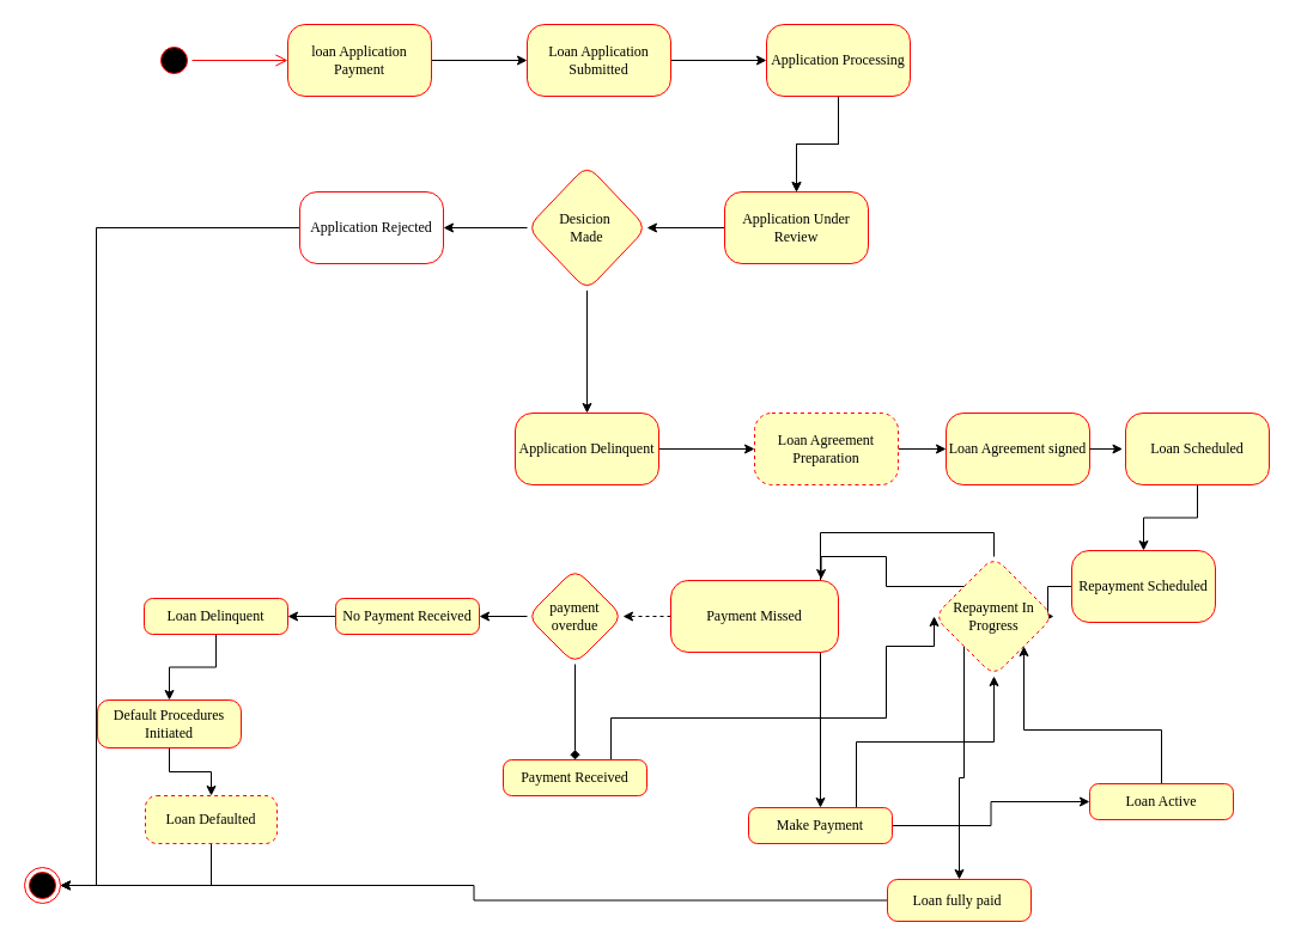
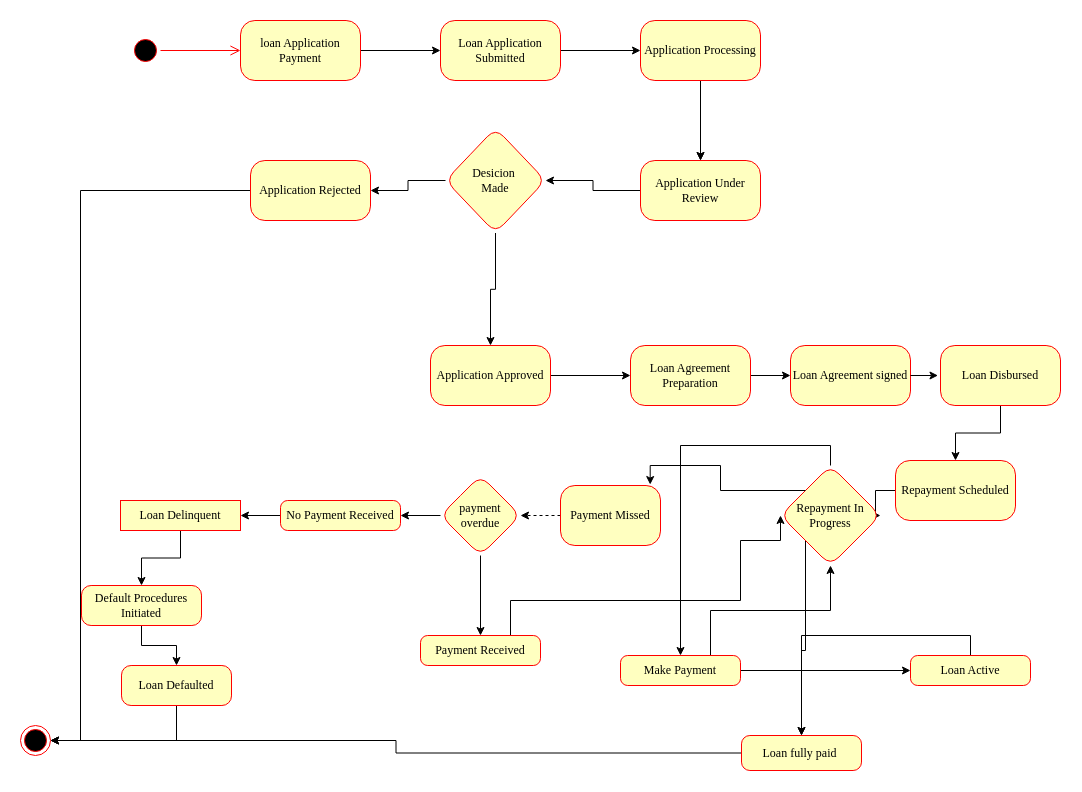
  <mxCell id="0" />
  <mxCell id="1" parent="0" />
  <mxCell id="2" value="" style="ellipse;html=1;shape=startState;fillColor=#000000;strokeColor=#ff0000;rounded=1;shadow=0;comic=0;labelBackgroundColor=none;fontFamily=Verdana;fontSize=12;fontColor=#000000;align=center;direction=south;" parent="1" vertex="1"><mxGeometry x="130" y="35" width="30" height="30" as="geometry" /></mxCell>
  <mxCell id="3" value="" style="edgeStyle=orthogonalEdgeStyle;rounded=0;orthogonalLoop=1;jettySize=auto;html=1;" edge="1" parent="1" source="4" target="7"><mxGeometry relative="1" as="geometry" /></mxCell>
  <mxCell id="4" value="loan Application Payment" style="rounded=1;whiteSpace=wrap;html=1;arcSize=24;fillColor=#ffffc0;strokeColor=#ff0000;shadow=0;comic=0;labelBackgroundColor=none;fontFamily=Verdana;fontSize=12;fontColor=#000000;align=center;" parent="1" vertex="1"><mxGeometry x="240" y="20" width="120" height="60" as="geometry" /></mxCell>
  <mxCell id="5" style="edgeStyle=orthogonalEdgeStyle;html=1;labelBackgroundColor=none;endArrow=open;endSize=8;strokeColor=#ff0000;fontFamily=Verdana;fontSize=12;align=left;" parent="1" source="2" target="4" edge="1"><mxGeometry relative="1" as="geometry" /></mxCell>
  <mxCell id="6" value="" style="edgeStyle=orthogonalEdgeStyle;rounded=0;orthogonalLoop=1;jettySize=auto;html=1;" edge="1" parent="1" source="7" target="10"><mxGeometry relative="1" as="geometry" /></mxCell>
  <mxCell id="7" value="Loan Application Submitted" style="whiteSpace=wrap;html=1;fontFamily=Verdana;fillColor=#ffffc0;strokeColor=#ff0000;fontColor=#000000;rounded=1;arcSize=24;shadow=0;comic=0;labelBackgroundColor=none;" vertex="1" parent="1"><mxGeometry x="440" y="20" width="120" height="60" as="geometry" /></mxCell>
  <mxCell id="8" value="" style="edgeStyle=orthogonalEdgeStyle;rounded=0;orthogonalLoop=1;jettySize=auto;html=1;" edge="1" parent="1" source="10" target="12"><mxGeometry relative="1" as="geometry" /></mxCell>
  <mxCell id="9" value="" style="edgeStyle=orthogonalEdgeStyle;rounded=0;orthogonalLoop=1;jettySize=auto;html=1;" edge="1" parent="1" source="10" target="12"><mxGeometry relative="1" as="geometry" /></mxCell>
  <mxCell id="10" value="Application Processing" style="whiteSpace=wrap;html=1;fontFamily=Verdana;fillColor=#ffffc0;strokeColor=#ff0000;fontColor=#000000;rounded=1;arcSize=24;shadow=0;comic=0;labelBackgroundColor=none;" vertex="1" parent="1"><mxGeometry x="640" y="20" width="120" height="60" as="geometry" /></mxCell>
  <mxCell id="11" value="" style="edgeStyle=orthogonalEdgeStyle;rounded=0;orthogonalLoop=1;jettySize=auto;html=1;" edge="1" parent="1" source="12" target="16"><mxGeometry relative="1" as="geometry" /></mxCell>
- <mxCell id="12" value="Application Under Review" style="whiteSpace=wrap;html=1;fontFamily=Verdana;fillColor=#ffffc0;strokeColor=#ff0000;fontColor=#000000;rounded=1;arcSize=24;shadow=0;comic=0;labelBackgroundColor=none;" vertex="1" parent="1"><mxGeometry x="605" y="160" width="120" height="60" as="geometry" /></mxCell>
+ <mxCell id="12" value="Application Under Review" style="whiteSpace=wrap;html=1;fontFamily=Verdana;fillColor=#ffffc0;strokeColor=#ff0000;fontColor=#000000;rounded=1;arcSize=24;shadow=0;comic=0;labelBackgroundColor=none;" vertex="1" parent="1"><mxGeometry x="640" y="160" width="120" height="60" as="geometry" /></mxCell>
  <mxCell id="13" value="" style="ellipse;html=1;shape=endState;fillColor=#000000;strokeColor=#ff0000;rounded=1;shadow=0;comic=0;labelBackgroundColor=none;fontFamily=Verdana;fontSize=12;fontColor=#000000;align=center;" vertex="1" parent="1"><mxGeometry x="20" y="725" width="30" height="30" as="geometry" /></mxCell>
  <mxCell id="14" value="" style="edgeStyle=orthogonalEdgeStyle;rounded=0;orthogonalLoop=1;jettySize=auto;html=1;" edge="1" parent="1" source="16" target="18"><mxGeometry relative="1" as="geometry" /></mxCell>
  <mxCell id="15" value="" style="edgeStyle=orthogonalEdgeStyle;rounded=0;orthogonalLoop=1;jettySize=auto;html=1;" edge="1" parent="1" source="16" target="20"><mxGeometry relative="1" as="geometry" /></mxCell>
- <mxCell id="16" value="Desicion&amp;nbsp;&lt;div&gt;Made&lt;/div&gt;" style="rhombus;whiteSpace=wrap;html=1;fontFamily=Verdana;fillColor=#ffffc0;strokeColor=#ff0000;fontColor=#000000;rounded=1;arcSize=24;shadow=0;comic=0;labelBackgroundColor=none;" vertex="1" parent="1"><mxGeometry x="440" y="137.5" width="100" height="105" as="geometry" /></mxCell>
+ <mxCell id="16" value="Desicion&amp;nbsp;&lt;div&gt;Made&lt;/div&gt;" style="rhombus;whiteSpace=wrap;html=1;fontFamily=Verdana;fillColor=#ffffc0;strokeColor=#ff0000;fontColor=#000000;rounded=1;arcSize=24;shadow=0;comic=0;labelBackgroundColor=none;" vertex="1" parent="1"><mxGeometry x="445" y="127.5" width="100" height="105" as="geometry" /></mxCell>
  <mxCell id="17" value="" style="edgeStyle=orthogonalEdgeStyle;rounded=0;orthogonalLoop=1;jettySize=auto;html=1;" edge="1" parent="1" source="18" target="22"><mxGeometry relative="1" as="geometry" /></mxCell>
- <mxCell id="18" value="Application Delinquent" style="whiteSpace=wrap;html=1;fontFamily=Verdana;fillColor=#ffffc0;strokeColor=#ff0000;fontColor=#000000;rounded=1;arcSize=24;shadow=0;comic=0;labelBackgroundColor=none;" vertex="1" parent="1"><mxGeometry x="430" y="345" width="120" height="60" as="geometry" /></mxCell>
+ <mxCell id="18" value="Application Approved" style="whiteSpace=wrap;html=1;fontFamily=Verdana;fillColor=#ffffc0;strokeColor=#ff0000;fontColor=#000000;rounded=1;arcSize=24;shadow=0;comic=0;labelBackgroundColor=none;" vertex="1" parent="1"><mxGeometry x="430" y="345" width="120" height="60" as="geometry" /></mxCell>
  <mxCell id="19" style="edgeStyle=orthogonalEdgeStyle;rounded=0;orthogonalLoop=1;jettySize=auto;html=1;exitX=0;exitY=0.5;exitDx=0;exitDy=0;entryX=1;entryY=0.5;entryDx=0;entryDy=0;" edge="1" parent="1" source="20" target="13"><mxGeometry relative="1" as="geometry"><Array as="points"><mxPoint x="80" y="190" /><mxPoint x="80" y="740" /></Array></mxGeometry></mxCell>
- <mxCell id="20" value="Application Rejected" style="whiteSpace=wrap;html=1;fontFamily=Verdana;fillColor=#ffffff;strokeColor=#ff0000;fontColor=#000000;rounded=1;arcSize=24;shadow=0;comic=0;labelBackgroundColor=none;" vertex="1" parent="1"><mxGeometry x="250" y="160" width="120" height="60" as="geometry" /></mxCell>
+ <mxCell id="20" value="Application Rejected" style="whiteSpace=wrap;html=1;fontFamily=Verdana;fillColor=#ffffc0;strokeColor=#ff0000;fontColor=#000000;rounded=1;arcSize=24;shadow=0;comic=0;labelBackgroundColor=none;" vertex="1" parent="1"><mxGeometry x="250" y="160" width="120" height="60" as="geometry" /></mxCell>
  <mxCell id="21" value="" style="edgeStyle=orthogonalEdgeStyle;rounded=0;orthogonalLoop=1;jettySize=auto;html=1;" edge="1" parent="1" source="22" target="43"><mxGeometry relative="1" as="geometry" /></mxCell>
- <mxCell id="22" value="Loan Agreement Preparation" style="whiteSpace=wrap;html=1;fontFamily=Verdana;fillColor=#ffffc0;strokeColor=#ff0000;fontColor=#000000;rounded=1;arcSize=24;shadow=0;comic=0;labelBackgroundColor=none;dashed=1;" vertex="1" parent="1"><mxGeometry x="630" y="345" width="120" height="60" as="geometry" /></mxCell>
+ <mxCell id="22" value="Loan Agreement Preparation" style="whiteSpace=wrap;html=1;fontFamily=Verdana;fillColor=#ffffc0;strokeColor=#ff0000;fontColor=#000000;rounded=1;arcSize=24;shadow=0;comic=0;labelBackgroundColor=none;" vertex="1" parent="1"><mxGeometry x="630" y="345" width="120" height="60" as="geometry" /></mxCell>
  <mxCell id="23" value="" style="edgeStyle=orthogonalEdgeStyle;rounded=0;orthogonalLoop=1;jettySize=auto;html=1;" edge="1" parent="1" source="24" target="26"><mxGeometry relative="1" as="geometry" /></mxCell>
- <mxCell id="24" value="Loan Scheduled" style="whiteSpace=wrap;html=1;fontFamily=Verdana;fillColor=#ffffc0;strokeColor=#ff0000;fontColor=#000000;rounded=1;arcSize=24;shadow=0;comic=0;labelBackgroundColor=none;" vertex="1" parent="1"><mxGeometry x="940" y="345" width="120" height="60" as="geometry" /></mxCell>
+ <mxCell id="24" value="Loan Disbursed" style="whiteSpace=wrap;html=1;fontFamily=Verdana;fillColor=#ffffc0;strokeColor=#ff0000;fontColor=#000000;rounded=1;arcSize=24;shadow=0;comic=0;labelBackgroundColor=none;" vertex="1" parent="1"><mxGeometry x="940" y="345" width="120" height="60" as="geometry" /></mxCell>
  <mxCell id="25" value="" style="edgeStyle=orthogonalEdgeStyle;rounded=0;orthogonalLoop=1;jettySize=auto;html=1;" edge="1" parent="1" source="26" target="29"><mxGeometry relative="1" as="geometry" /></mxCell>
  <mxCell id="26" value="Repayment Scheduled" style="whiteSpace=wrap;html=1;fontFamily=Verdana;fillColor=#ffffc0;strokeColor=#ff0000;fontColor=#000000;rounded=1;arcSize=24;shadow=0;comic=0;labelBackgroundColor=none;" vertex="1" parent="1"><mxGeometry x="895" y="460" width="120" height="60" as="geometry" /></mxCell>
  <mxCell id="27" style="edgeStyle=orthogonalEdgeStyle;rounded=0;orthogonalLoop=1;jettySize=auto;html=1;exitX=0.5;exitY=0;exitDx=0;exitDy=0;" edge="1" parent="1" source="29" target="38"><mxGeometry relative="1" as="geometry" /></mxCell>
  <mxCell id="28" style="edgeStyle=orthogonalEdgeStyle;rounded=0;orthogonalLoop=1;jettySize=auto;html=1;exitX=0;exitY=1;exitDx=0;exitDy=0;entryX=0.5;entryY=0;entryDx=0;entryDy=0;" edge="1" parent="1" source="29" target="40"><mxGeometry relative="1" as="geometry" /></mxCell>
- <mxCell id="29" value="Repayment In Progress" style="rhombus;whiteSpace=wrap;html=1;fontFamily=Verdana;fillColor=#ffffc0;strokeColor=#ff0000;fontColor=#000000;rounded=1;arcSize=24;shadow=0;comic=0;labelBackgroundColor=none;dashed=1;" vertex="1" parent="1"><mxGeometry x="780" y="465" width="100" height="100" as="geometry" /></mxCell>
+ <mxCell id="29" value="Repayment In Progress" style="rhombus;whiteSpace=wrap;html=1;fontFamily=Verdana;fillColor=#ffffc0;strokeColor=#ff0000;fontColor=#000000;rounded=1;arcSize=24;shadow=0;comic=0;labelBackgroundColor=none;" vertex="1" parent="1"><mxGeometry x="780" y="465" width="100" height="100" as="geometry" /></mxCell>
  <mxCell id="30" value="" style="edgeStyle=orthogonalEdgeStyle;rounded=0;orthogonalLoop=1;jettySize=auto;html=1;dashed=1;" edge="1" parent="1" source="31" target="47"><mxGeometry relative="1" as="geometry" /></mxCell>
- <mxCell id="31" value="Payment Missed" style="whiteSpace=wrap;html=1;fontFamily=Verdana;fillColor=#ffffc0;strokeColor=#ff0000;fontColor=#000000;rounded=1;arcSize=24;shadow=0;comic=0;labelBackgroundColor=none;" vertex="1" parent="1"><mxGeometry x="560" y="485" width="140" height="60" as="geometry" /></mxCell>
+ <mxCell id="31" value="Payment Missed" style="whiteSpace=wrap;html=1;fontFamily=Verdana;fillColor=#ffffc0;strokeColor=#ff0000;fontColor=#000000;rounded=1;arcSize=24;shadow=0;comic=0;labelBackgroundColor=none;" vertex="1" parent="1"><mxGeometry x="560" y="485" width="100" height="60" as="geometry" /></mxCell>
  <mxCell id="32" value="" style="edgeStyle=orthogonalEdgeStyle;rounded=0;orthogonalLoop=1;jettySize=auto;html=1;" edge="1" parent="1" source="33" target="35"><mxGeometry relative="1" as="geometry" /></mxCell>
  <mxCell id="33" value="Default Procedures Initiated" style="whiteSpace=wrap;html=1;fontFamily=Verdana;fillColor=#ffffc0;strokeColor=#ff0000;fontColor=#000000;rounded=1;arcSize=24;shadow=0;comic=0;labelBackgroundColor=none;" vertex="1" parent="1"><mxGeometry x="81" y="585" width="120" height="40" as="geometry" /></mxCell>
  <mxCell id="34" style="edgeStyle=orthogonalEdgeStyle;rounded=0;orthogonalLoop=1;jettySize=auto;html=1;exitX=0.5;exitY=1;exitDx=0;exitDy=0;entryX=1;entryY=0.5;entryDx=0;entryDy=0;" edge="1" parent="1" source="35" target="13"><mxGeometry relative="1" as="geometry" /></mxCell>
- <mxCell id="35" value="Loan Defaulted" style="whiteSpace=wrap;html=1;fontFamily=Verdana;fillColor=#ffffc0;strokeColor=#ff0000;fontColor=#000000;rounded=1;arcSize=24;shadow=0;comic=0;labelBackgroundColor=none;dashed=1;" vertex="1" parent="1"><mxGeometry x="121" y="665" width="110" height="40" as="geometry" /></mxCell>
+ <mxCell id="35" value="Loan Defaulted" style="whiteSpace=wrap;html=1;fontFamily=Verdana;fillColor=#ffffc0;strokeColor=#ff0000;fontColor=#000000;rounded=1;arcSize=24;shadow=0;comic=0;labelBackgroundColor=none;" vertex="1" parent="1"><mxGeometry x="121" y="665" width="110" height="40" as="geometry" /></mxCell>
  <mxCell id="36" value="" style="edgeStyle=orthogonalEdgeStyle;rounded=0;orthogonalLoop=1;jettySize=auto;html=1;" edge="1" parent="1" source="38" target="42"><mxGeometry relative="1" as="geometry" /></mxCell>
  <mxCell id="37" style="edgeStyle=orthogonalEdgeStyle;rounded=0;orthogonalLoop=1;jettySize=auto;html=1;exitX=0.75;exitY=0;exitDx=0;exitDy=0;" edge="1" parent="1" source="38" target="29"><mxGeometry relative="1" as="geometry" /></mxCell>
- <mxCell id="38" value="Make Payment" style="whiteSpace=wrap;html=1;fontFamily=Verdana;fillColor=#ffffc0;strokeColor=#ff0000;fontColor=#000000;rounded=1;arcSize=24;shadow=0;comic=0;labelBackgroundColor=none;" vertex="1" parent="1"><mxGeometry x="625" y="675" width="120" height="30" as="geometry" /></mxCell>
+ <mxCell id="38" value="Make Payment" style="whiteSpace=wrap;html=1;fontFamily=Verdana;fillColor=#ffffc0;strokeColor=#ff0000;fontColor=#000000;rounded=1;arcSize=24;shadow=0;comic=0;labelBackgroundColor=none;" vertex="1" parent="1"><mxGeometry x="620" y="655" width="120" height="30" as="geometry" /></mxCell>
  <mxCell id="39" style="edgeStyle=orthogonalEdgeStyle;rounded=0;orthogonalLoop=1;jettySize=auto;html=1;exitX=0;exitY=0.5;exitDx=0;exitDy=0;entryX=1;entryY=0.5;entryDx=0;entryDy=0;" edge="1" parent="1" source="40" target="13"><mxGeometry relative="1" as="geometry" /></mxCell>
  <mxCell id="40" value="Loan fully paid&amp;nbsp;" style="whiteSpace=wrap;html=1;fontFamily=Verdana;fillColor=#ffffc0;strokeColor=#ff0000;fontColor=#000000;rounded=1;arcSize=24;shadow=0;comic=0;labelBackgroundColor=none;" vertex="1" parent="1"><mxGeometry x="741" y="735" width="120" height="35" as="geometry" /></mxCell>
- <mxCell id="41" style="edgeStyle=orthogonalEdgeStyle;rounded=0;orthogonalLoop=1;jettySize=auto;html=1;exitX=0.5;exitY=0;exitDx=0;exitDy=0;entryX=1;entryY=1;entryDx=0;entryDy=0;" edge="1" parent="1" source="42" target="29"><mxGeometry relative="1" as="geometry" /></mxCell>
+ <mxCell id="41" style="edgeStyle=orthogonalEdgeStyle;rounded=0;orthogonalLoop=1;jettySize=auto;html=1;exitX=0.5;exitY=0;exitDx=0;exitDy=0;" edge="1" parent="1" source="42" target="40"><mxGeometry relative="1" as="geometry" /></mxCell>
  <mxCell id="42" value="Loan Active" style="whiteSpace=wrap;html=1;fontFamily=Verdana;fillColor=#ffffc0;strokeColor=#ff0000;fontColor=#000000;rounded=1;arcSize=24;shadow=0;comic=0;labelBackgroundColor=none;" vertex="1" parent="1"><mxGeometry x="910" y="655" width="120" height="30" as="geometry" /></mxCell>
  <mxCell id="43" value="Loan Agreement signed" style="whiteSpace=wrap;html=1;fontFamily=Verdana;fillColor=#ffffc0;strokeColor=#ff0000;fontColor=#000000;rounded=1;arcSize=24;shadow=0;comic=0;labelBackgroundColor=none;" vertex="1" parent="1"><mxGeometry x="790" y="345" width="120" height="60" as="geometry" /></mxCell>
  <mxCell id="44" style="edgeStyle=orthogonalEdgeStyle;rounded=0;orthogonalLoop=1;jettySize=auto;html=1;exitX=1;exitY=0.5;exitDx=0;exitDy=0;entryX=-0.021;entryY=0.487;entryDx=0;entryDy=0;entryPerimeter=0;" edge="1" parent="1" source="43" target="24"><mxGeometry relative="1" as="geometry" /></mxCell>
- <mxCell id="45" value="" style="edgeStyle=orthogonalEdgeStyle;rounded=0;orthogonalLoop=1;jettySize=auto;html=1;endArrow=diamond;" edge="1" parent="1" source="47" target="49"><mxGeometry relative="1" as="geometry" /></mxCell>
+ <mxCell id="45" value="" style="edgeStyle=orthogonalEdgeStyle;rounded=0;orthogonalLoop=1;jettySize=auto;html=1;" edge="1" parent="1" source="47" target="49"><mxGeometry relative="1" as="geometry" /></mxCell>
  <mxCell id="46" style="edgeStyle=orthogonalEdgeStyle;rounded=0;orthogonalLoop=1;jettySize=auto;html=1;exitX=0;exitY=0.5;exitDx=0;exitDy=0;entryX=1;entryY=0.5;entryDx=0;entryDy=0;" edge="1" parent="1" source="47" target="51"><mxGeometry relative="1" as="geometry" /></mxCell>
  <mxCell id="47" value="payment overdue" style="rhombus;whiteSpace=wrap;html=1;fontFamily=Verdana;fillColor=#ffffc0;strokeColor=#ff0000;fontColor=#000000;rounded=1;arcSize=24;shadow=0;comic=0;labelBackgroundColor=none;" vertex="1" parent="1"><mxGeometry x="440" y="475" width="80" height="80" as="geometry" /></mxCell>
  <mxCell id="48" style="edgeStyle=orthogonalEdgeStyle;rounded=0;orthogonalLoop=1;jettySize=auto;html=1;exitX=0.75;exitY=0;exitDx=0;exitDy=0;entryX=0;entryY=0.5;entryDx=0;entryDy=0;" edge="1" parent="1" source="49" target="29"><mxGeometry relative="1" as="geometry"><Array as="points"><mxPoint x="510" y="600" /><mxPoint x="740" y="600" /><mxPoint x="740" y="540" /><mxPoint x="780" y="540" /></Array></mxGeometry></mxCell>
  <mxCell id="49" value="Payment Received" style="whiteSpace=wrap;html=1;fontFamily=Verdana;fillColor=#ffffc0;strokeColor=#ff0000;fontColor=#000000;rounded=1;arcSize=24;shadow=0;comic=0;labelBackgroundColor=none;" vertex="1" parent="1"><mxGeometry x="420" y="635" width="120" height="30" as="geometry" /></mxCell>
  <mxCell id="50" value="" style="edgeStyle=orthogonalEdgeStyle;rounded=0;orthogonalLoop=1;jettySize=auto;html=1;" edge="1" parent="1" source="51" target="53"><mxGeometry relative="1" as="geometry" /></mxCell>
  <mxCell id="51" value="No Payment Received" style="whiteSpace=wrap;html=1;fontFamily=Verdana;fillColor=#ffffc0;strokeColor=#ff0000;fontColor=#000000;rounded=1;arcSize=24;shadow=0;comic=0;labelBackgroundColor=none;" vertex="1" parent="1"><mxGeometry x="280" y="500" width="120" height="30" as="geometry" /></mxCell>
  <mxCell id="52" style="edgeStyle=orthogonalEdgeStyle;rounded=0;orthogonalLoop=1;jettySize=auto;html=1;exitX=0.5;exitY=1;exitDx=0;exitDy=0;entryX=0.5;entryY=0;entryDx=0;entryDy=0;" edge="1" parent="1" source="53" target="33"><mxGeometry relative="1" as="geometry" /></mxCell>
- <mxCell id="53" value="Loan Delinquent" style="whiteSpace=wrap;html=1;fontFamily=Verdana;fillColor=#ffffc0;strokeColor=#ff0000;fontColor=#000000;rounded=1;arcSize=24;shadow=0;comic=0;labelBackgroundColor=none;" vertex="1" parent="1"><mxGeometry x="120" y="500" width="120" height="30" as="geometry" /></mxCell>
+ <mxCell id="53" value="Loan Delinquent" style="whiteSpace=wrap;html=1;fontFamily=Verdana;fillColor=#ffffc0;strokeColor=#ff0000;fontColor=#000000;arcSize=24;shadow=0;comic=0;labelBackgroundColor=none;rounded=0;" vertex="1" parent="1"><mxGeometry x="120" y="500" width="120" height="30" as="geometry" /></mxCell>
  <mxCell id="54" style="edgeStyle=orthogonalEdgeStyle;rounded=0;orthogonalLoop=1;jettySize=auto;html=1;exitX=0;exitY=0;exitDx=0;exitDy=0;entryX=0.897;entryY=-0.016;entryDx=0;entryDy=0;entryPerimeter=0;" edge="1" parent="1" source="29" target="31"><mxGeometry relative="1" as="geometry" /></mxCell>
